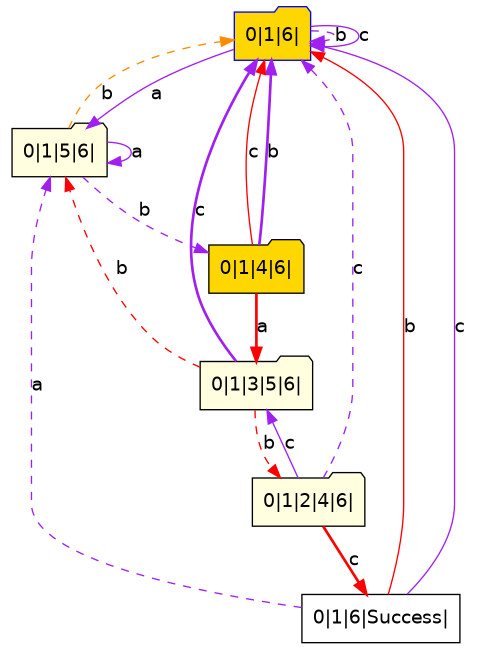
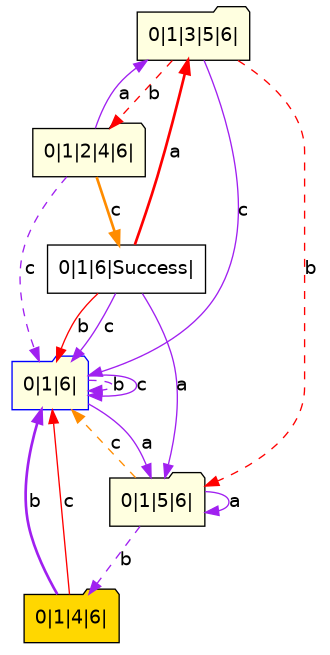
  digraph {
    fontname="DejaVu Sans"
    node [color="#000000" fillcolor=lightyellow fontname="DejaVu Sans" shape=folder style=filled]
    edge [color=purple fontname="DejaVu Sans" style=solid]
-   n1 [color="#0000FF" fillcolor=gold label="0|1|6|"]
+   n1 [color="#0000FF" label="0|1|6|"]
    n2 [label="0|1|5|6|"]
    n3 [fillcolor=gold label="0|1|4|6|"]
    n4 [label="0|1|3|5|6|"]
    n5 [label="0|1|2|4|6|"]
    n6 [fillcolor=white label="0|1|6|Success|" shape=box]
    n1 -> n1 [label=b style=dashed]
    n1 -> n1 [label=c]
    n1 -> n2 [label=a]
-   n2 -> n1 [color=darkorange label=b style=dashed]
+   n2 -> n1 [color=darkorange label=c style=dashed]
    n2 -> n2 [label=a]
    n2 -> n3 [label=b style=dashed]
    n3 -> n1 [label=b style=bold]
    n3 -> n1 [color=red label=c]
-   n3 -> n4 [color=red label=a style=bold]
-   n4 -> n1 [label=c style=bold]
+   n6 -> n4 [color=red label=a style=bold]
+   n4 -> n1 [label=c]
    n4 -> n2 [color=red label=b style=dashed]
    n4 -> n5 [color=red label=b style=dashed]
    n5 -> n1 [label=c style=dashed]
-   n5 -> n4 [label=c]
-   n5 -> n6 [color=red label=c style=bold]
+   n5 -> n4 [label=a]
+   n5 -> n6 [color=darkorange label=c style=bold]
    n6 -> n1 [color=red label=b]
    n6 -> n1 [label=c]
-   n6 -> n2 [label=a style=dashed]
+   n6 -> n2 [label=a]
  }
